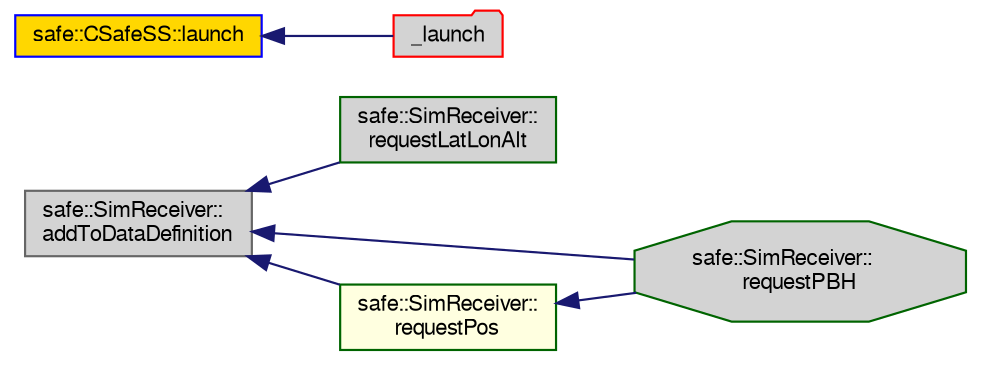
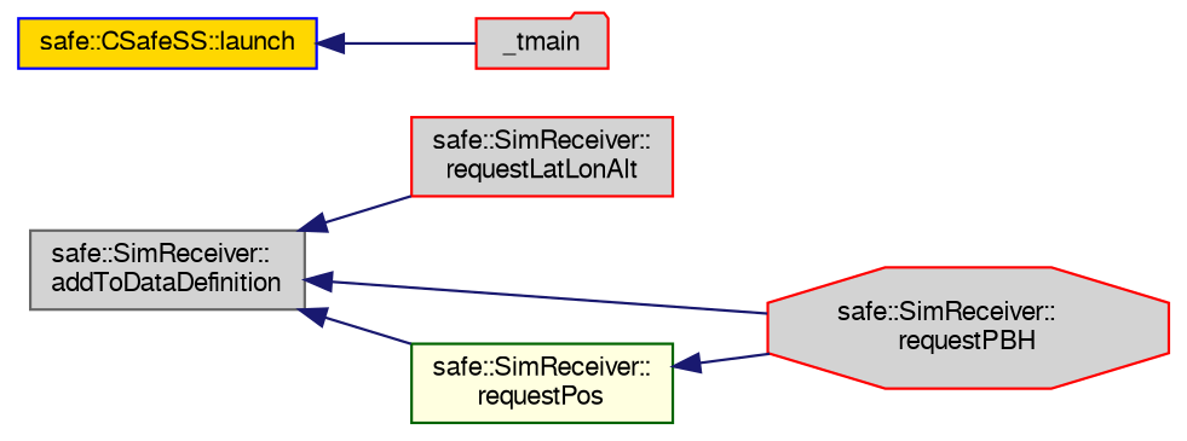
  digraph {
    rankdir=LR
    node [color=red fillcolor=lightgrey fontname=FreeSans fontsize=10 shape=box style=filled]
    edge [color=midnightblue dir=back fontname=FreeSans fontsize=10 labelfontname=FreeSans labelfontsize=10 style=solid]
    n1 [color=gray40 fontcolor=black height=0.2 label="safe::SimReceiver::\laddToDataDefinition" width=0.4]
-   n2 [color=darkgreen height=0.2 label="safe::SimReceiver::\lrequestLatLonAlt" width=0.4]
-   n3 [color=darkgreen height=0.2 label="safe::SimReceiver::\lrequestPBH" shape=octagon width=0.4]
+   n2 [height=0.2 label="safe::SimReceiver::\lrequestLatLonAlt" width=0.4]
+   n3 [height=0.2 label="safe::SimReceiver::\lrequestPBH" shape=octagon width=0.4]
    n4 [color=darkgreen fillcolor=lightyellow height=0.2 label="safe::SimReceiver::\lrequestPos" width=0.4]
    n5 [color=blue fillcolor=gold height=0.2 label="safe::CSafeSS::launch" width=0.4]
-   n6 [height=0.2 label=_launch shape=folder width=0.4]
+   n6 [height=0.2 label=_tmain shape=folder width=0.4]
    n1 -> n2
    n1 -> n3
    n1 -> n4
    n4 -> n3
    n5 -> n6
  }
